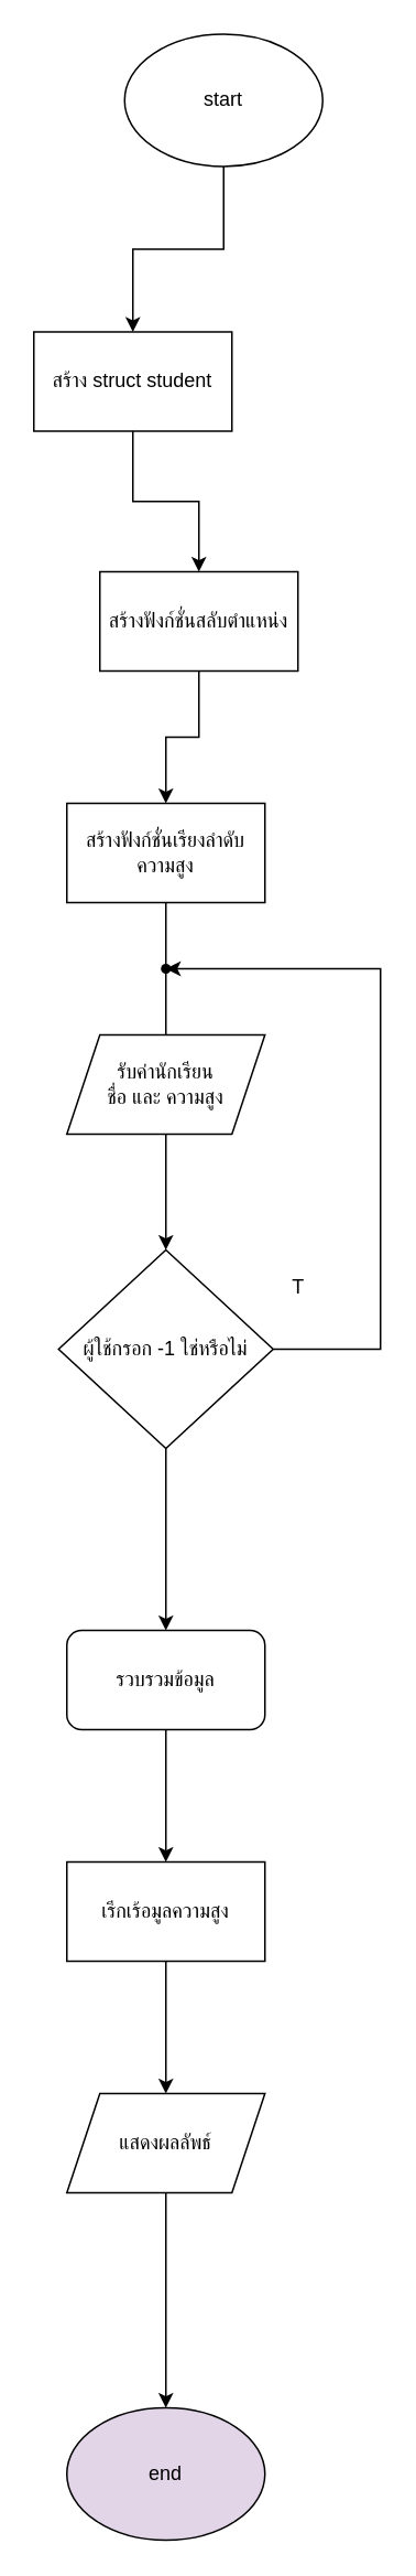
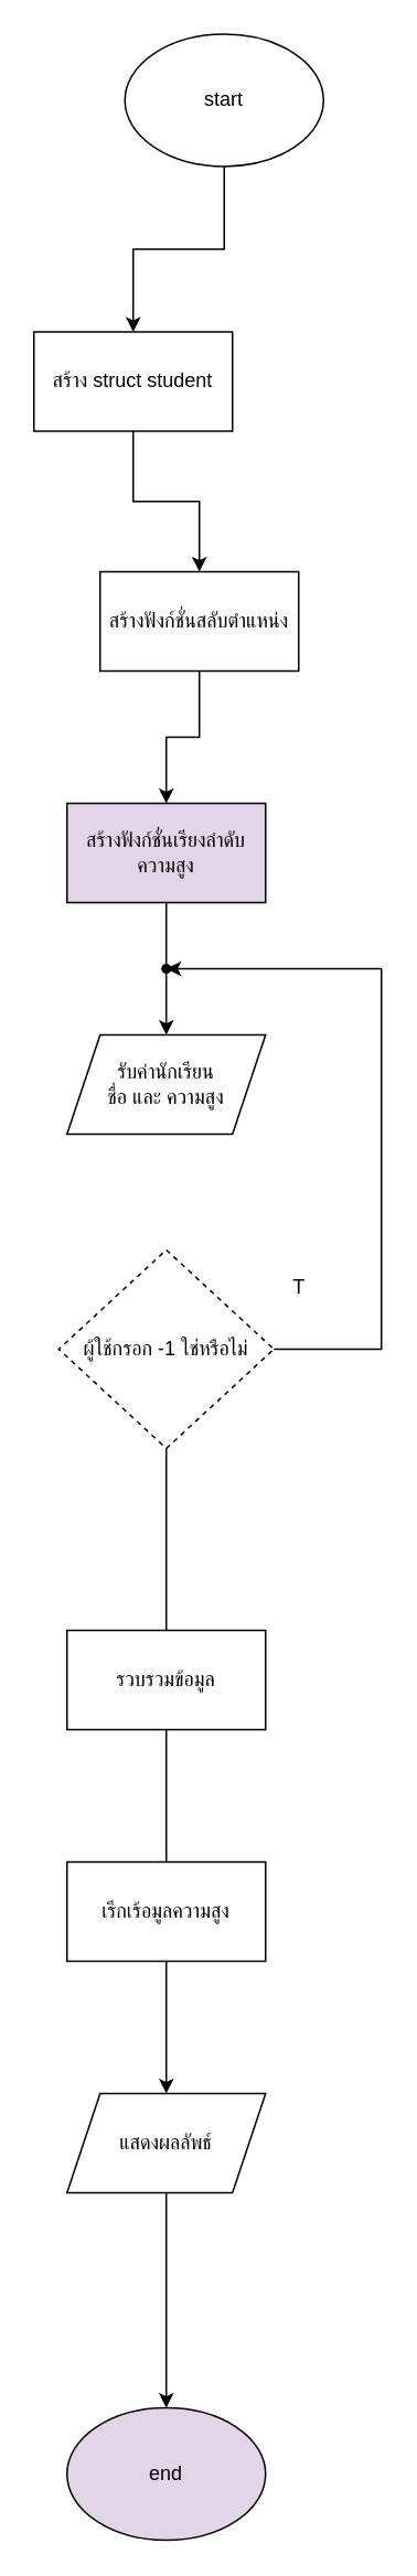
  <mxCell id="0" />
  <mxCell id="1" parent="0" />
  <mxCell id="2" value="" style="edgeStyle=orthogonalEdgeStyle;rounded=0;orthogonalLoop=1;jettySize=auto;html=1;" edge="1" parent="1" source="3" target="5"><mxGeometry relative="1" as="geometry" /></mxCell>
  <mxCell id="3" value="start" style="ellipse;whiteSpace=wrap;html=1;" vertex="1" parent="1"><mxGeometry x="75" y="20" width="120" height="80" as="geometry" /></mxCell>
  <mxCell id="4" value="" style="edgeStyle=orthogonalEdgeStyle;rounded=0;orthogonalLoop=1;jettySize=auto;html=1;" edge="1" parent="1" source="5" target="7"><mxGeometry relative="1" as="geometry" /></mxCell>
  <mxCell id="5" value="สร้าง struct student" style="whiteSpace=wrap;html=1;" vertex="1" parent="1"><mxGeometry x="20" y="200" width="120" height="60" as="geometry" /></mxCell>
  <mxCell id="6" value="" style="edgeStyle=orthogonalEdgeStyle;rounded=0;orthogonalLoop=1;jettySize=auto;html=1;" edge="1" parent="1" source="7" target="9"><mxGeometry relative="1" as="geometry" /></mxCell>
  <mxCell id="7" value="สร้างฟังก์ชั่นสลับตำแหน่ง" style="whiteSpace=wrap;html=1;" vertex="1" parent="1"><mxGeometry x="60" y="345" width="120" height="60" as="geometry" /></mxCell>
- <mxCell id="8" value="" style="edgeStyle=orthogonalEdgeStyle;rounded=0;orthogonalLoop=1;jettySize=auto;html=1;endArrow=none;" edge="1" parent="1" source="9" target="11"><mxGeometry relative="1" as="geometry" /></mxCell>
- <mxCell id="9" value="สร้างฟังก์ชั่นเรียงลำดับความสูง" style="whiteSpace=wrap;html=1;" vertex="1" parent="1"><mxGeometry x="40" y="485" width="120" height="60" as="geometry" /></mxCell>
- <mxCell id="10" value="" style="edgeStyle=orthogonalEdgeStyle;rounded=0;orthogonalLoop=1;jettySize=auto;html=1;" edge="1" parent="1" source="11" target="14"><mxGeometry relative="1" as="geometry" /></mxCell>
+ <mxCell id="8" value="" style="edgeStyle=orthogonalEdgeStyle;rounded=0;orthogonalLoop=1;jettySize=auto;html=1;" edge="1" parent="1" source="9" target="11"><mxGeometry relative="1" as="geometry" /></mxCell>
+ <mxCell id="9" value="สร้างฟังก์ชั่นเรียงลำดับความสูง" style="whiteSpace=wrap;html=1;fillColor=#e1d5e7;" vertex="1" parent="1"><mxGeometry x="40" y="485" width="120" height="60" as="geometry" /></mxCell>
  <mxCell id="11" value="รับค่านักเรียน&lt;div&gt;ชื่อ และ ความสูง&lt;/div&gt;" style="shape=parallelogram;perimeter=parallelogramPerimeter;whiteSpace=wrap;html=1;fixedSize=1;" vertex="1" parent="1"><mxGeometry x="40" y="625" width="120" height="60" as="geometry" /></mxCell>
  <mxCell id="12" style="edgeStyle=orthogonalEdgeStyle;rounded=0;orthogonalLoop=1;jettySize=auto;html=1;exitX=1;exitY=0.5;exitDx=0;exitDy=0;entryX=0.7;entryY=0.35;entryDx=0;entryDy=0;entryPerimeter=0;" edge="1" parent="1" source="14" target="15"><mxGeometry relative="1" as="geometry"><mxPoint x="220" y="615" as="targetPoint" /><Array as="points"><mxPoint x="230" y="815" /><mxPoint x="230" y="585" /></Array></mxGeometry></mxCell>
- <mxCell id="13" value="" style="edgeStyle=orthogonalEdgeStyle;rounded=0;orthogonalLoop=1;jettySize=auto;html=1;" edge="1" parent="1" source="14" target="18"><mxGeometry relative="1" as="geometry" /></mxCell>
- <mxCell id="14" value="ผู้ใช้กรอก -1 ใช่หรือไม่" style="rhombus;whiteSpace=wrap;html=1;" vertex="1" parent="1"><mxGeometry x="35" y="755" width="130" height="120" as="geometry" /></mxCell>
+ <mxCell id="13" value="" style="edgeStyle=orthogonalEdgeStyle;rounded=0;orthogonalLoop=1;jettySize=auto;html=1;endArrow=none;" edge="1" parent="1" source="14" target="18"><mxGeometry relative="1" as="geometry" /></mxCell>
+ <mxCell id="14" value="ผู้ใช้กรอก -1 ใช่หรือไม่" style="rhombus;whiteSpace=wrap;html=1;dashed=1;" vertex="1" parent="1"><mxGeometry x="35" y="755" width="130" height="120" as="geometry" /></mxCell>
  <mxCell id="15" value="" style="shape=waypoint;sketch=0;fillStyle=solid;size=6;pointerEvents=1;points=[];fillColor=none;resizable=0;rotatable=0;perimeter=centerPerimeter;snapToPoint=1;" vertex="1" parent="1"><mxGeometry x="90" y="575" width="20" height="20" as="geometry" /></mxCell>
  <mxCell id="16" value="T" style="text;html=1;align=center;verticalAlign=middle;resizable=0;points=[];autosize=1;strokeColor=none;fillColor=none;" vertex="1" parent="1"><mxGeometry x="165" y="763" width="30" height="30" as="geometry" /></mxCell>
- <mxCell id="17" value="" style="edgeStyle=orthogonalEdgeStyle;rounded=0;orthogonalLoop=1;jettySize=auto;html=1;" edge="1" parent="1" source="18" target="20"><mxGeometry relative="1" as="geometry" /></mxCell>
- <mxCell id="18" value="รวบรวมข้อมูล" style="whiteSpace=wrap;html=1;rounded=1;" vertex="1" parent="1"><mxGeometry x="40" y="985" width="120" height="60" as="geometry" /></mxCell>
+ <mxCell id="17" value="" style="edgeStyle=orthogonalEdgeStyle;rounded=0;orthogonalLoop=1;jettySize=auto;html=1;endArrow=none;" edge="1" parent="1" source="18" target="20"><mxGeometry relative="1" as="geometry" /></mxCell>
+ <mxCell id="18" value="รวบรวมข้อมูล" style="whiteSpace=wrap;html=1;" vertex="1" parent="1"><mxGeometry x="40" y="985" width="120" height="60" as="geometry" /></mxCell>
  <mxCell id="19" value="" style="edgeStyle=orthogonalEdgeStyle;rounded=0;orthogonalLoop=1;jettySize=auto;html=1;" edge="1" parent="1" source="20" target="22"><mxGeometry relative="1" as="geometry" /></mxCell>
  <mxCell id="20" value="เรีกเร้อมูลความสูง" style="whiteSpace=wrap;html=1;" vertex="1" parent="1"><mxGeometry x="40" y="1125" width="120" height="60" as="geometry" /></mxCell>
  <mxCell id="21" style="edgeStyle=orthogonalEdgeStyle;rounded=0;orthogonalLoop=1;jettySize=auto;html=1;exitX=0.5;exitY=1;exitDx=0;exitDy=0;entryX=0.5;entryY=0;entryDx=0;entryDy=0;" edge="1" parent="1" source="22" target="23"><mxGeometry relative="1" as="geometry" /></mxCell>
  <mxCell id="22" value="แสดงผลลัพธ์" style="shape=parallelogram;perimeter=parallelogramPerimeter;whiteSpace=wrap;html=1;fixedSize=1;" vertex="1" parent="1"><mxGeometry x="40" y="1265" width="120" height="60" as="geometry" /></mxCell>
  <mxCell id="23" value="end" style="ellipse;whiteSpace=wrap;html=1;fillColor=#e1d5e7;" vertex="1" parent="1"><mxGeometry x="40" y="1455" width="120" height="80" as="geometry" /></mxCell>
